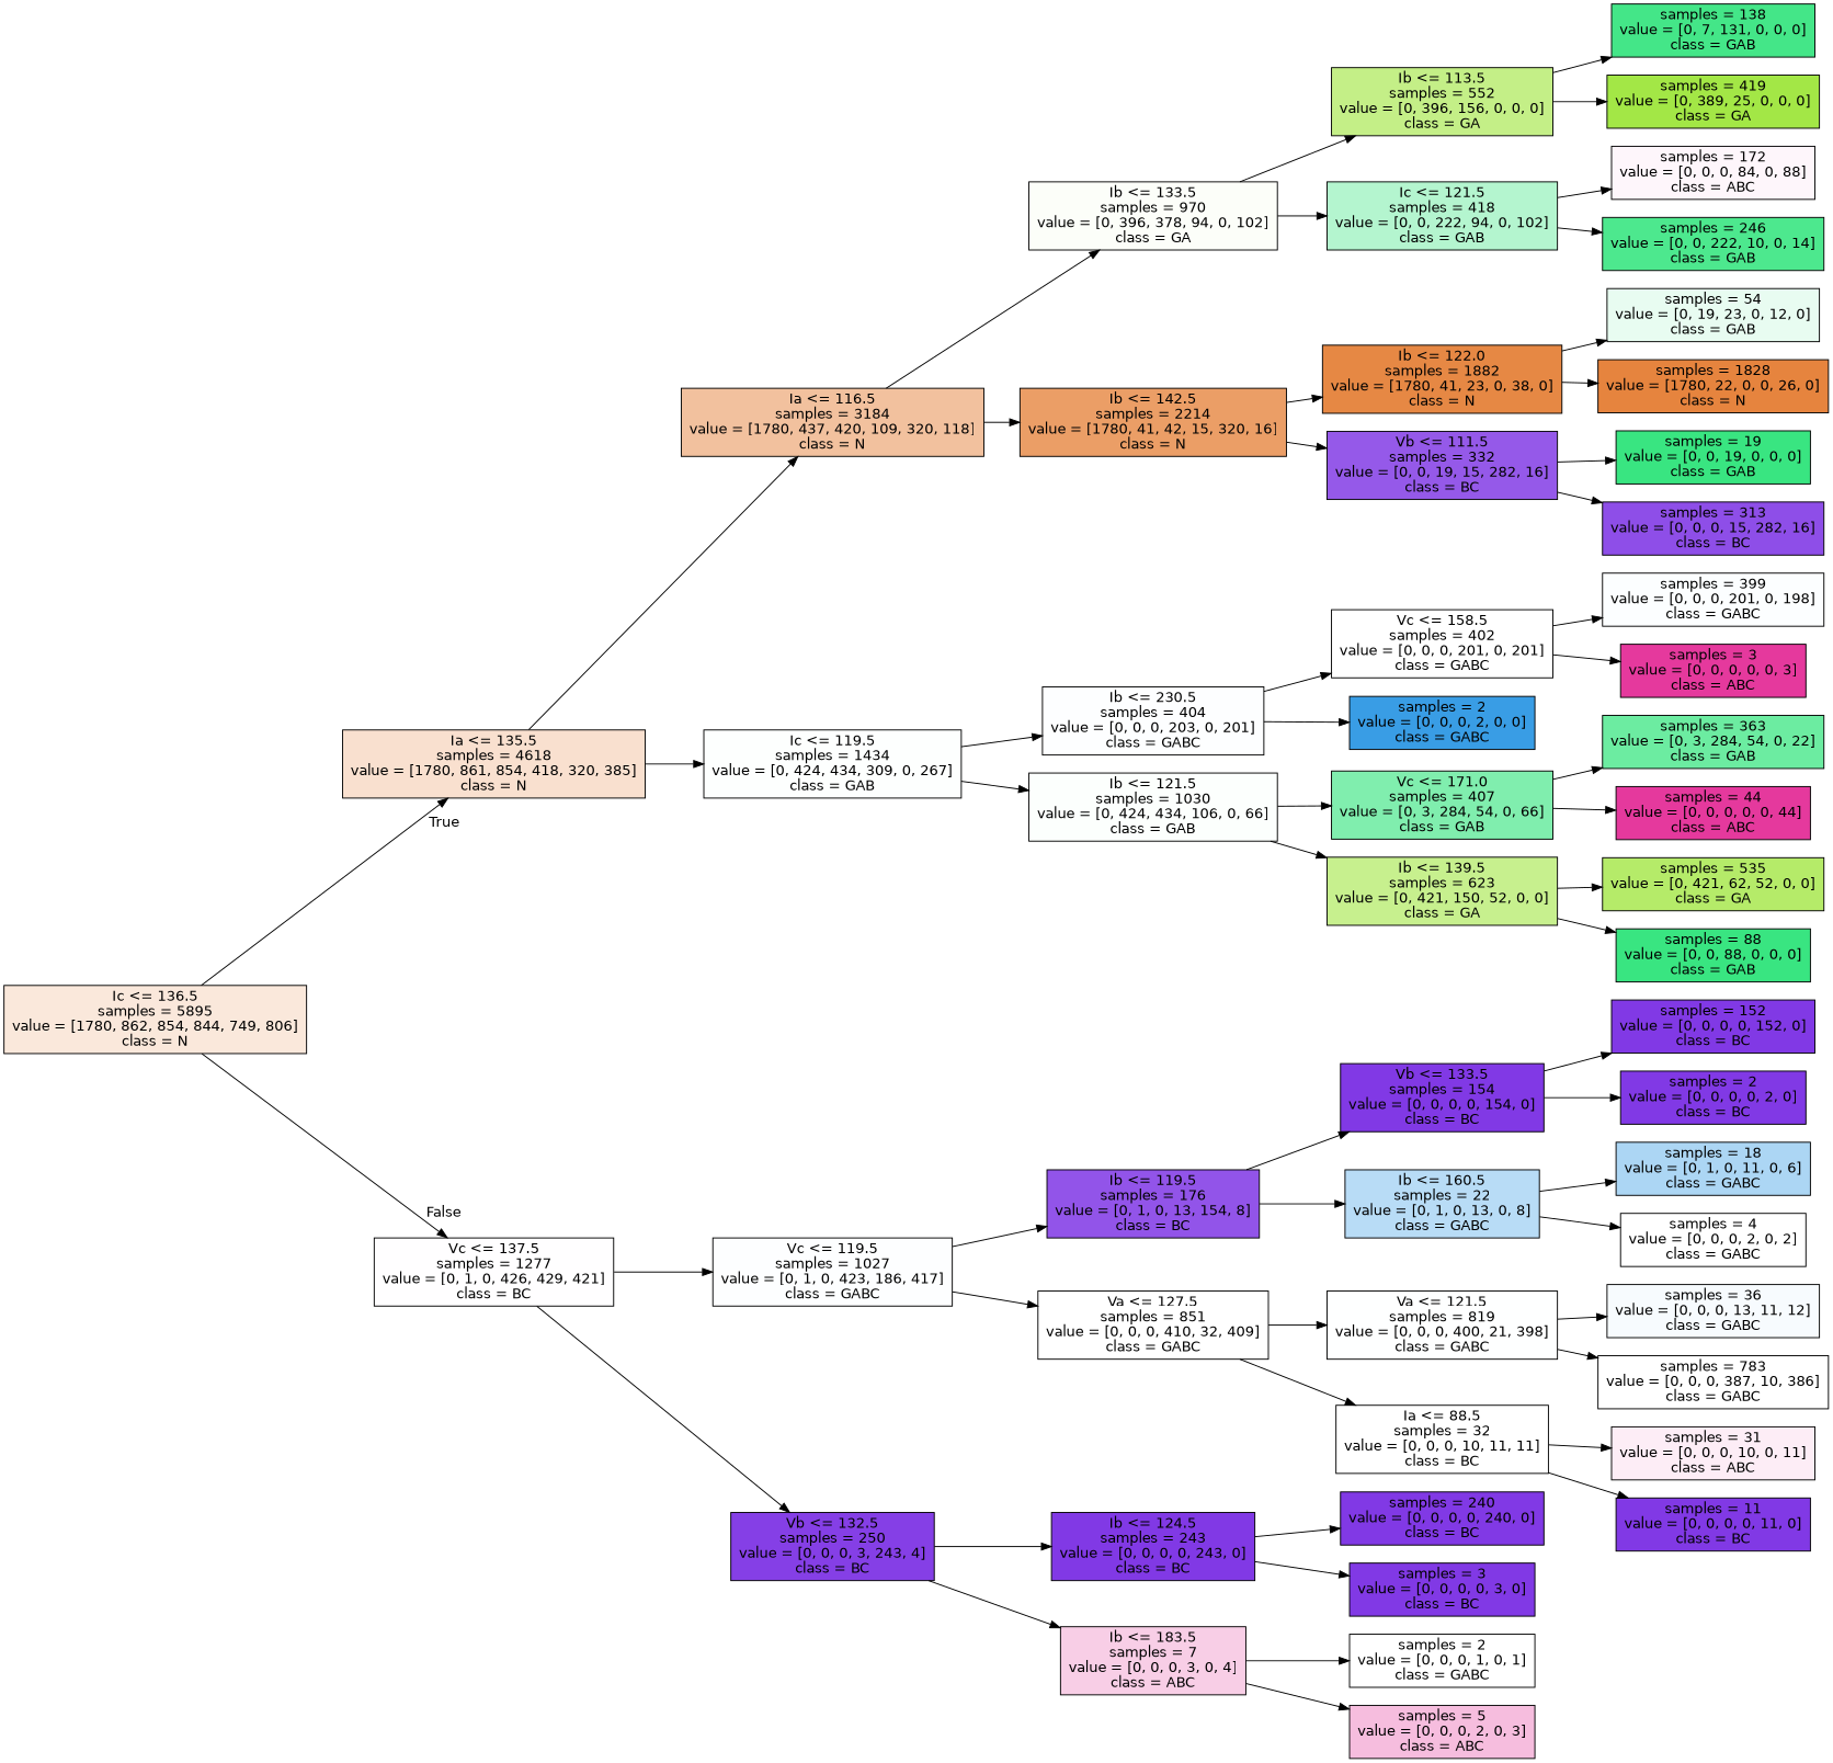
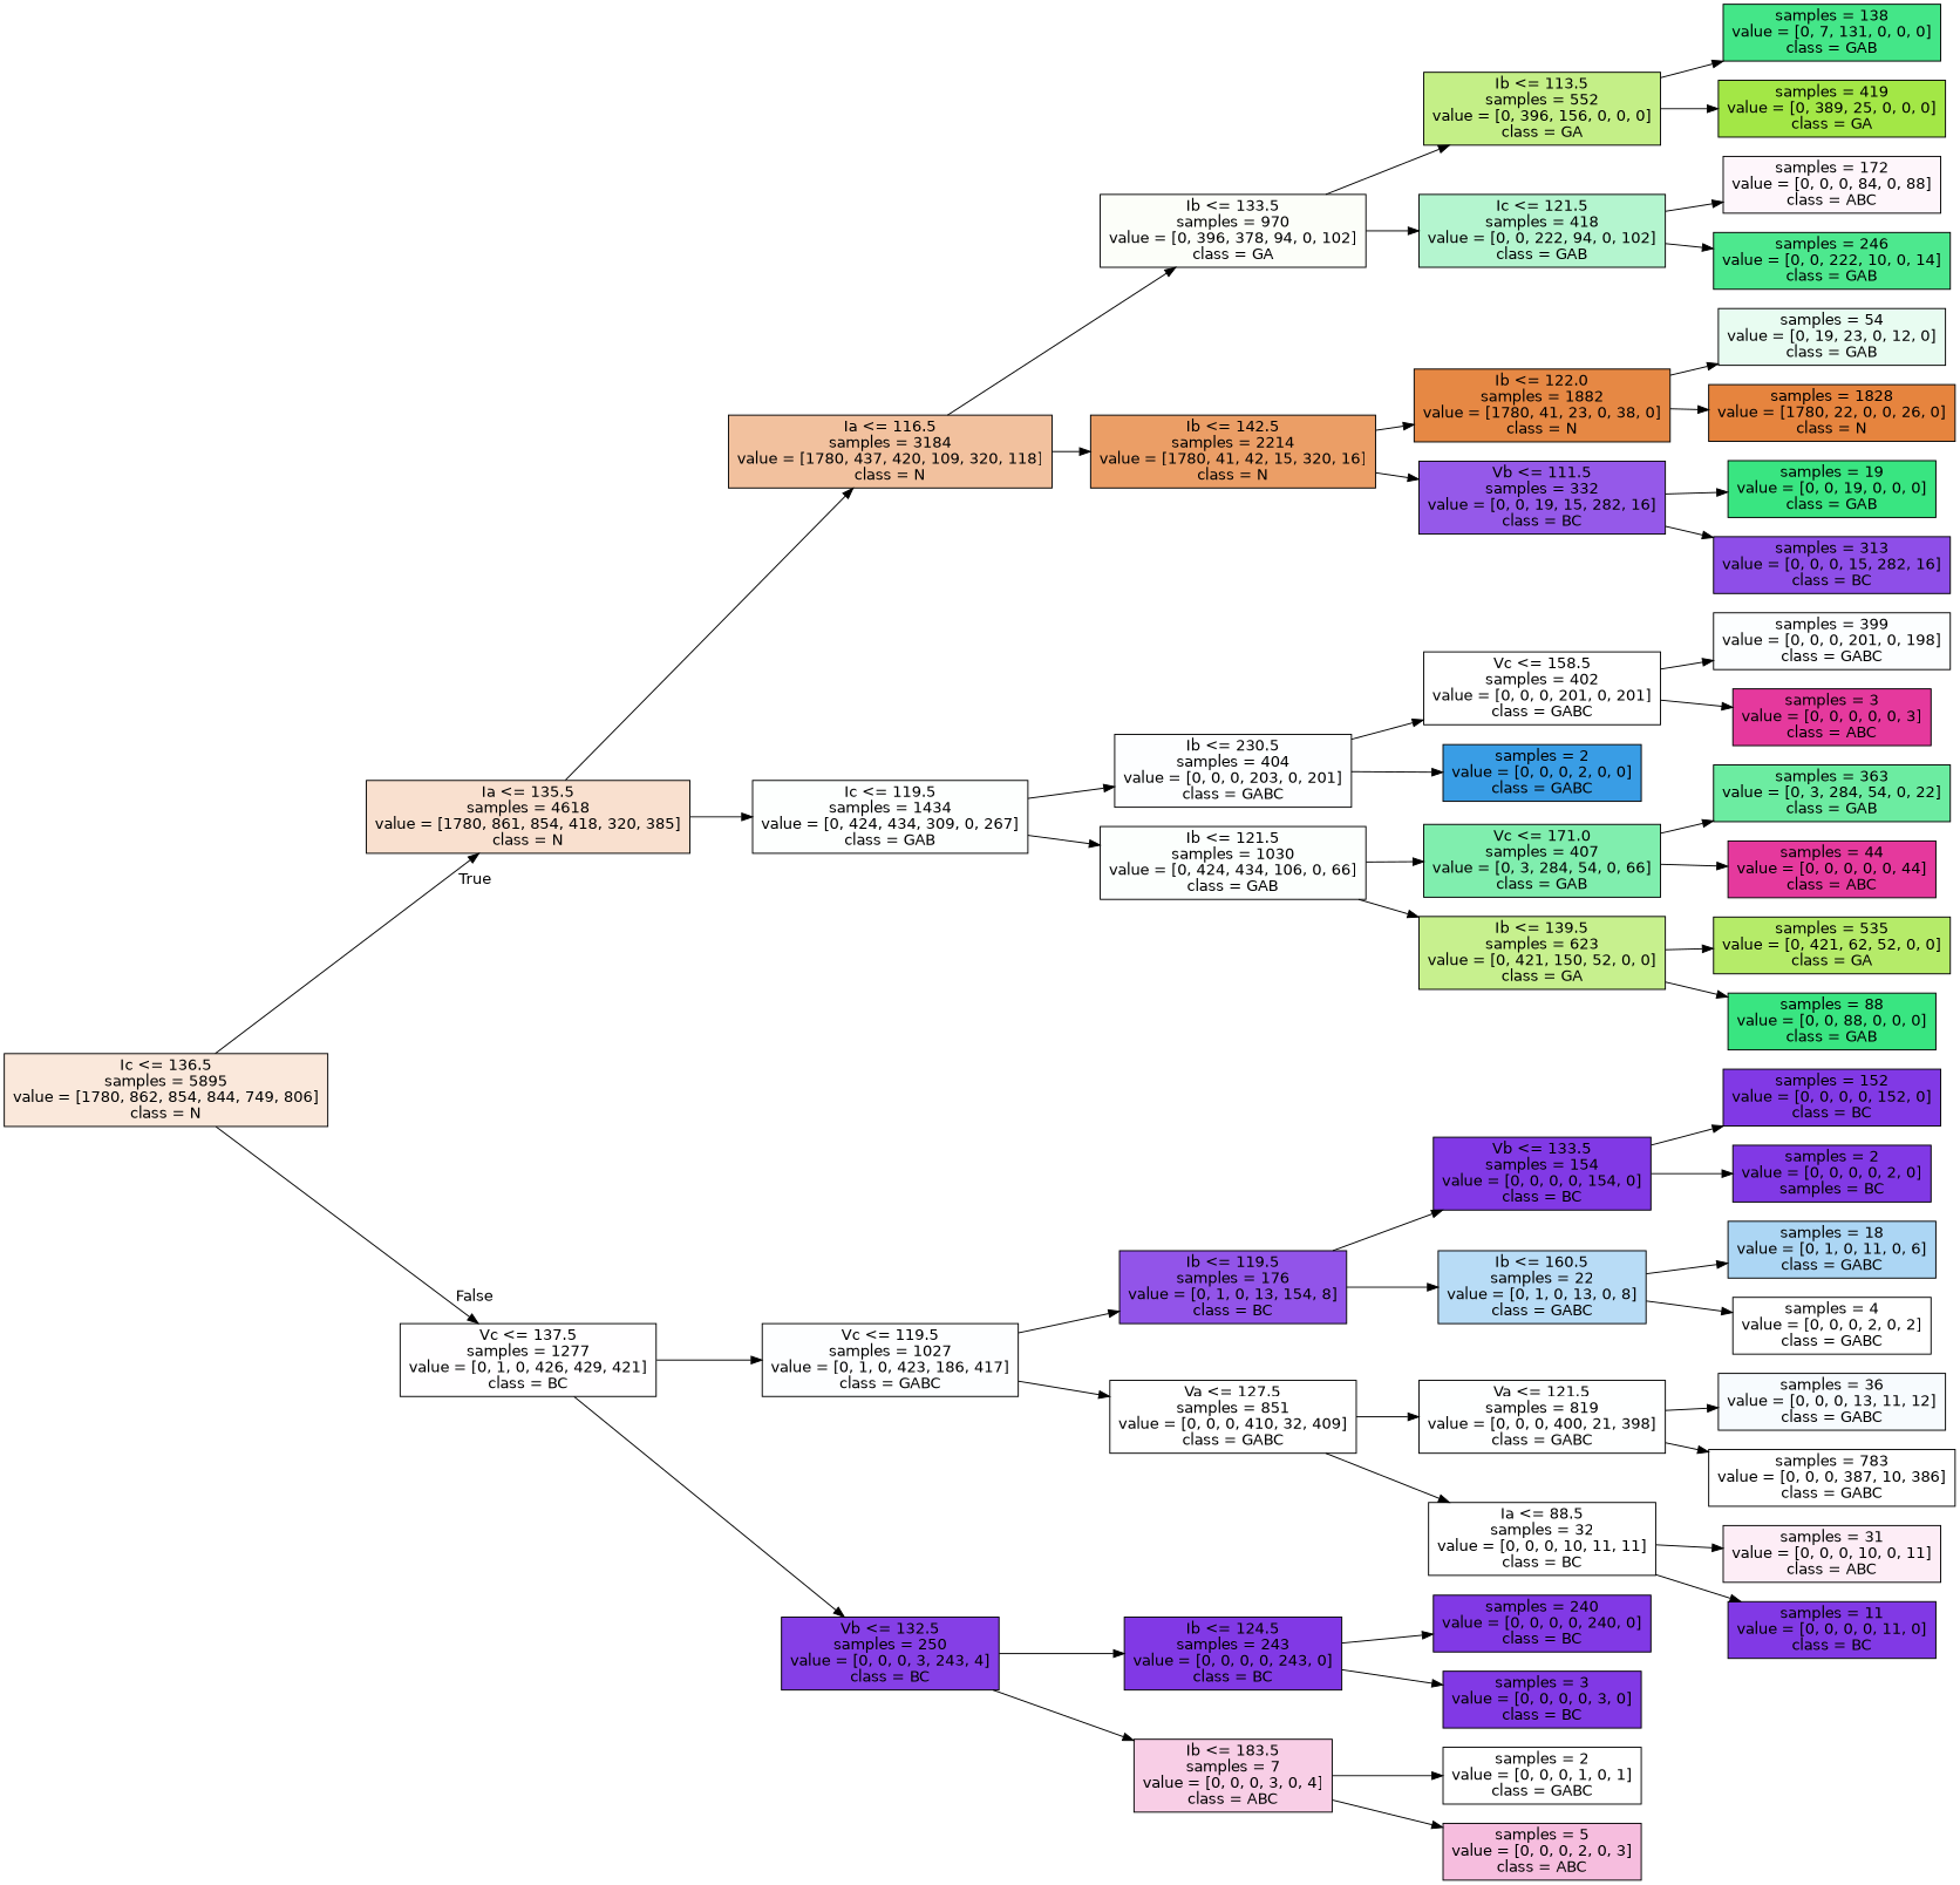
  digraph {
    rankdir=LR
    node [color=black fillcolor="#8139e5" fontname=helvetica shape=box style=filled]
    edge [fontname=helvetica]
    n1 [fillcolor="#fae8db" label="Ic <= 136.5\nsamples = 5895\nvalue = [1780, 862, 854, 844, 749, 806]\nclass = N"]
    n2 [fillcolor="#f9e0cf" label="Ia <= 135.5\nsamples = 4618\nvalue = [1780, 861, 854, 418, 320, 385]\nclass = N"]
    n3 [fillcolor="#fffeff" label="Vc <= 137.5\nsamples = 1277\nvalue = [0, 1, 0, 426, 429, 421]\nclass = BC"]
    n4 [fillcolor="#f2c19e" label="Ia <= 116.5\nsamples = 3184\nvalue = [1780, 437, 420, 109, 320, 118]\nclass = N"]
    n5 [fillcolor="#fdfffe" label="Ic <= 119.5\nsamples = 1434\nvalue = [0, 424, 434, 309, 0, 267]\nclass = GAB"]
    n6 [fillcolor="#fdfeff" label="Vc <= 119.5\nsamples = 1027\nvalue = [0, 1, 0, 423, 186, 417]\nclass = GABC"]
    n7 [fillcolor="#853fe6" label="Vb <= 132.5\nsamples = 250\nvalue = [0, 0, 0, 3, 243, 4]\nclass = BC"]
    n8 [fillcolor="#fcfef9" label="Ib <= 133.5\nsamples = 970\nvalue = [0, 396, 378, 94, 0, 102]\nclass = GA"]
    n9 [fillcolor="#eb9e66" label="Ib <= 142.5\nsamples = 2214\nvalue = [1780, 41, 42, 15, 320, 16]\nclass = N"]
    n10 [fillcolor="#fdfeff" label="Ib <= 230.5\nsamples = 404\nvalue = [0, 0, 0, 203, 0, 201]\nclass = GABC"]
    n11 [fillcolor="#fcfffd" label="Ib <= 121.5\nsamples = 1030\nvalue = [0, 424, 434, 106, 0, 66]\nclass = GAB"]
    n12 [fillcolor="#c4ef87" label="Ib <= 113.5\nsamples = 552\nvalue = [0, 396, 156, 0, 0, 0]\nclass = GA"]
    n13 [fillcolor="#b4f5cf" label="Ic <= 121.5\nsamples = 418\nvalue = [0, 0, 222, 94, 0, 102]\nclass = GAB"]
    n14 [fillcolor="#e68844" label="Ib <= 122.0\nsamples = 1882\nvalue = [1780, 41, 23, 0, 38, 0]\nclass = N"]
    n15 [fillcolor="#9559e9" label="Vb <= 111.5\nsamples = 332\nvalue = [0, 0, 19, 15, 282, 16]\nclass = BC"]
    n16 [fillcolor="#44e688" label="samples = 138\nvalue = [0, 7, 131, 0, 0, 0]\nclass = GAB"]
    n17 [fillcolor="#a3e746" label="samples = 419\nvalue = [0, 389, 25, 0, 0, 0]\nclass = GA"]
    n18 [fillcolor="#fef6fb" label="samples = 172\nvalue = [0, 0, 0, 84, 0, 88]\nclass = ABC"]
    n19 [fillcolor="#4de88e" label="samples = 246\nvalue = [0, 0, 222, 10, 0, 14]\nclass = GAB"]
    n20 [fillcolor="#e8fcf1" label="samples = 54\nvalue = [0, 19, 23, 0, 12, 0]\nclass = GAB"]
    n21 [fillcolor="#e6843e" label="samples = 1828\nvalue = [1780, 22, 0, 0, 26, 0]\nclass = N"]
    n22 [fillcolor="#39e581" label="samples = 19\nvalue = [0, 0, 19, 0, 0, 0]\nclass = GAB"]
    n23 [fillcolor="#8e4ee8" label="samples = 313\nvalue = [0, 0, 0, 15, 282, 16]\nclass = BC"]
    n24 [fillcolor="#ffffff" label="Vc <= 158.5\nsamples = 402\nvalue = [0, 0, 0, 201, 0, 201]\nclass = GABC"]
    n25 [fillcolor="#399de5" label="samples = 2\nvalue = [0, 0, 0, 2, 0, 0]\nclass = GABC"]
    n26 [fillcolor="#80eeae" label="Vc <= 171.0\nsamples = 407\nvalue = [0, 3, 284, 54, 0, 66]\nclass = GAB"]
    n27 [fillcolor="#c7f08e" label="Ib <= 139.5\nsamples = 623\nvalue = [0, 421, 150, 52, 0, 0]\nclass = GA"]
    n28 [fillcolor="#fcfeff" label="samples = 399\nvalue = [0, 0, 0, 201, 0, 198]\nclass = GABC"]
    n29 [fillcolor="#e5399d" label="samples = 3\nvalue = [0, 0, 0, 0, 0, 3]\nclass = ABC"]
    n30 [fillcolor="#6ceca1" label="samples = 363\nvalue = [0, 3, 284, 54, 0, 22]\nclass = GAB"]
    n31 [fillcolor="#e5399d" label="samples = 44\nvalue = [0, 0, 0, 0, 0, 44]\nclass = ABC"]
    n32 [fillcolor="#b5eb69" label="samples = 535\nvalue = [0, 421, 62, 52, 0, 0]\nclass = GA"]
    n33 [fillcolor="#39e581" label="samples = 88\nvalue = [0, 0, 88, 0, 0, 0]\nclass = GAB"]
    n34 [fillcolor="#9254e9" label="Ib <= 119.5\nsamples = 176\nvalue = [0, 1, 0, 13, 154, 8]\nclass = BC"]
    n35 [fillcolor="#ffffff" label="Va <= 127.5\nsamples = 851\nvalue = [0, 0, 0, 410, 32, 409]\nclass = GABC"]
    n36 [label="Ib <= 124.5\nsamples = 243\nvalue = [0, 0, 0, 0, 243, 0]\nclass = BC"]
    n37 [fillcolor="#f8cee6" label="Ib <= 183.5\nsamples = 7\nvalue = [0, 0, 0, 3, 0, 4]\nclass = ABC"]
    n38 [label="Vb <= 133.5\nsamples = 154\nvalue = [0, 0, 0, 0, 154, 0]\nclass = BC"]
    n39 [fillcolor="#b8dcf6" label="Ib <= 160.5\nsamples = 22\nvalue = [0, 1, 0, 13, 0, 8]\nclass = GABC"]
    n40 [fillcolor="#feffff" label="Va <= 121.5\nsamples = 819\nvalue = [0, 0, 0, 400, 21, 398]\nclass = GABC"]
    n41 [fillcolor="#ffffff" label="Ia <= 88.5\nsamples = 32\nvalue = [0, 0, 0, 10, 11, 11]\nclass = BC"]
    n42 [label="samples = 152\nvalue = [0, 0, 0, 0, 152, 0]\nclass = BC"]
-   n43 [label="samples = 2\nvalue = [0, 0, 0, 0, 2, 0]\nclass = BC"]
+   n43 [label="samples = 2\nvalue = [0, 0, 0, 0, 2, 0]\nsamples = BC"]
    n44 [fillcolor="#acd6f4" label="samples = 18\nvalue = [0, 1, 0, 11, 0, 6]\nclass = GABC"]
    n45 [fillcolor="#ffffff" label="samples = 4\nvalue = [0, 0, 0, 2, 0, 2]\nclass = GABC"]
    n46 [fillcolor="#f7fbfe" label="samples = 36\nvalue = [0, 0, 0, 13, 11, 12]\nclass = GABC"]
    n47 [fillcolor="#ffffff" label="samples = 783\nvalue = [0, 0, 0, 387, 10, 386]\nclass = GABC"]
    n48 [fillcolor="#fdedf6" label="samples = 31\nvalue = [0, 0, 0, 10, 0, 11]\nclass = ABC"]
    n49 [label="samples = 11\nvalue = [0, 0, 0, 0, 11, 0]\nclass = BC"]
    n50 [label="samples = 240\nvalue = [0, 0, 0, 0, 240, 0]\nclass = BC"]
    n51 [label="samples = 3\nvalue = [0, 0, 0, 0, 3, 0]\nclass = BC"]
    n52 [fillcolor="#ffffff" label="samples = 2\nvalue = [0, 0, 0, 1, 0, 1]\nclass = GABC"]
    n53 [fillcolor="#f6bdde" label="samples = 5\nvalue = [0, 0, 0, 2, 0, 3]\nclass = ABC"]
    n1 -> n2 [headlabel=True labelangle=45 labeldistance=2.5]
    n1 -> n3 [headlabel=False labelangle=-45 labeldistance=2.5]
    n2 -> n4
    n2 -> n5
    n3 -> n6
    n3 -> n7
    n4 -> n8
    n4 -> n9
    n5 -> n10
    n5 -> n11
    n6 -> n34
    n6 -> n35
    n7 -> n36
    n7 -> n37
    n8 -> n12
    n8 -> n13
    n9 -> n14
    n9 -> n15
    n10 -> n24
    n10 -> n25
    n11 -> n26
    n11 -> n27
    n12 -> n16
    n12 -> n17
    n13 -> n18
    n13 -> n19
    n14 -> n20
    n14 -> n21
    n15 -> n22
    n15 -> n23
    n24 -> n28
    n24 -> n29
    n26 -> n30
    n26 -> n31
    n27 -> n32
    n27 -> n33
    n34 -> n38
    n34 -> n39
    n35 -> n40
    n35 -> n41
    n36 -> n50
    n36 -> n51
    n37 -> n52
    n37 -> n53
    n38 -> n42
    n38 -> n43
    n39 -> n44
    n39 -> n45
    n40 -> n46
    n40 -> n47
    n41 -> n48
    n41 -> n49
  }
